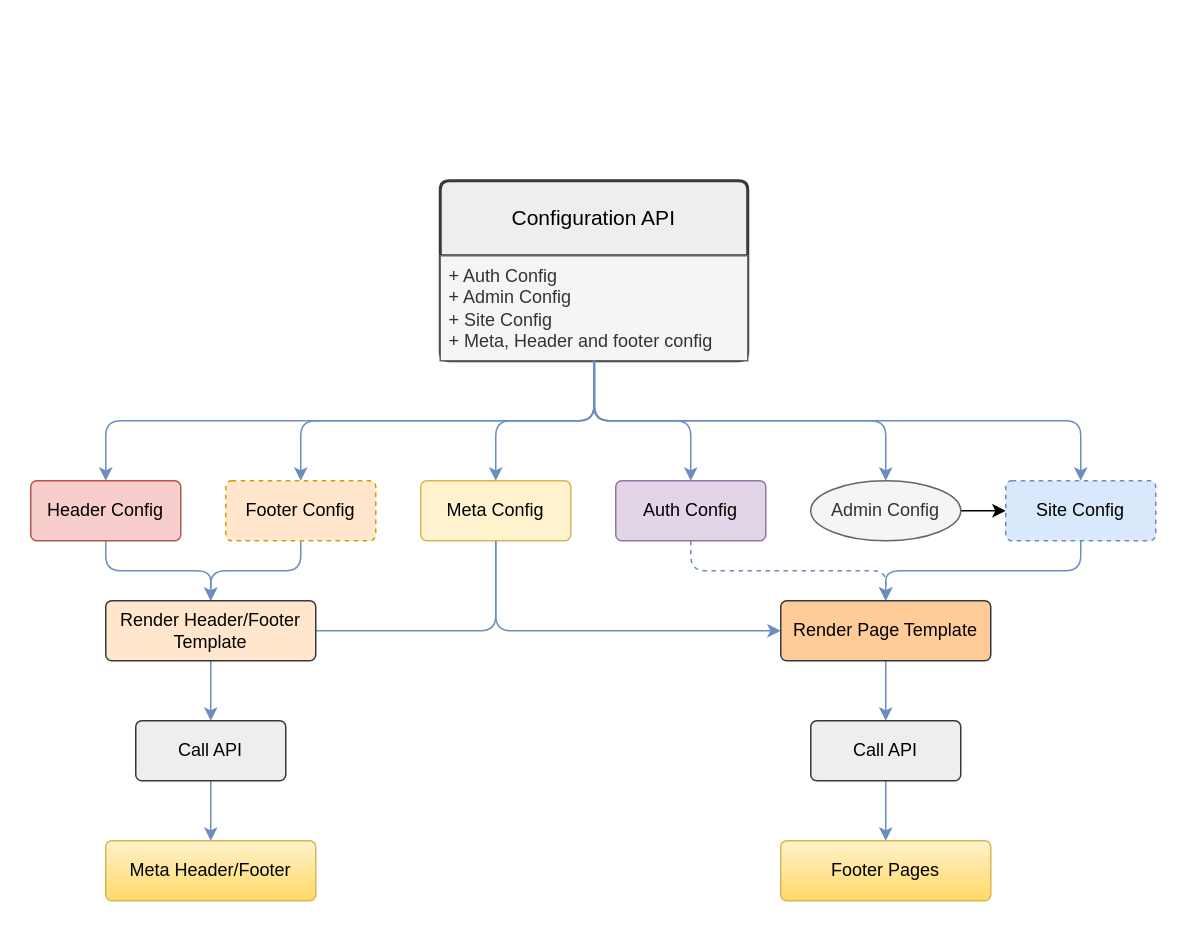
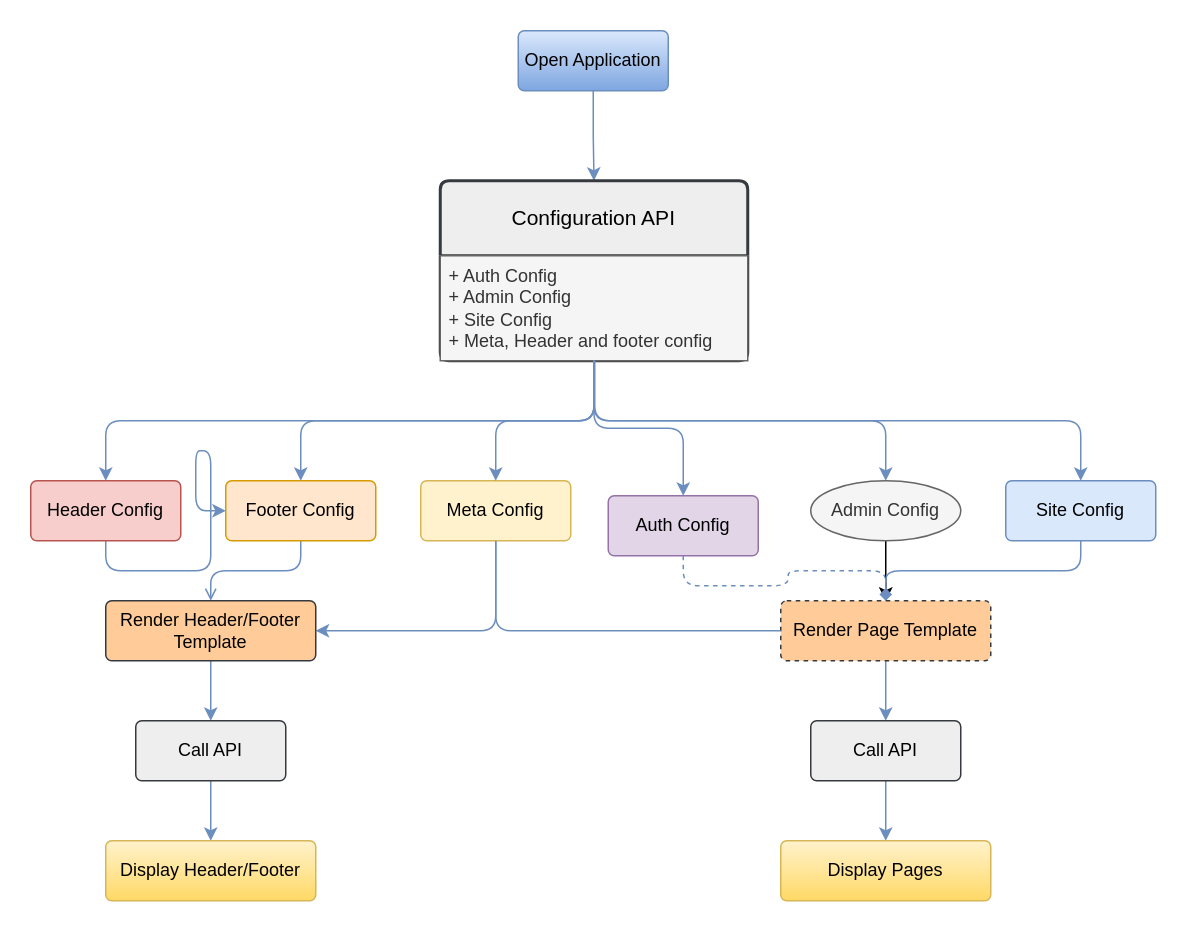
  <mxCell id="0" />
  <mxCell id="1" parent="0" />
+ <mxCell id="2" style="edgeStyle=orthogonalEdgeStyle;rounded=0;orthogonalLoop=1;jettySize=auto;html=1;entryX=0.5;entryY=0;entryDx=0;entryDy=0;fillColor=#dae8fc;strokeColor=#6c8ebf;" edge="1" parent="1" source="3" target="4"><mxGeometry relative="1" as="geometry" /></mxCell>
+ <mxCell id="3" value="Open Application" style="rounded=1;arcSize=10;whiteSpace=wrap;html=1;align=center;fillColor=#dae8fc;gradientColor=#7ea6e0;strokeColor=#6c8ebf;" vertex="1" parent="1"><mxGeometry x="345" y="20" width="100" height="40" as="geometry" /></mxCell>
  <mxCell id="4" value="&lt;span style=&quot;text-wrap: nowrap;&quot;&gt;Configuration API&lt;/span&gt;" style="swimlane;childLayout=stackLayout;horizontal=1;startSize=50;horizontalStack=0;rounded=1;fontSize=14;fontStyle=0;strokeWidth=2;resizeParent=0;resizeLast=1;shadow=0;dashed=0;align=center;arcSize=4;whiteSpace=wrap;html=1;fillColor=#eeeeee;strokeColor=#36393d;" vertex="1" parent="1"><mxGeometry x="293" y="120" width="205" height="120" as="geometry" /></mxCell>
  <mxCell id="5" value="+ Auth Config&lt;br&gt;+ Admin Config&lt;br&gt;+ Site Config&lt;div&gt;+ Meta, Header and footer config&lt;/div&gt;" style="align=left;strokeColor=#666666;fillColor=#f5f5f5;spacingLeft=4;fontSize=12;verticalAlign=top;resizable=0;rotatable=0;part=1;html=1;fontColor=#333333;" vertex="1" parent="4"><mxGeometry y="50" width="205" height="70" as="geometry" /></mxCell>
- <mxCell id="6" style="edgeStyle=orthogonalEdgeStyle;rounded=1;orthogonalLoop=1;jettySize=auto;html=1;entryX=1;entryY=0.5;entryDx=0;entryDy=0;exitX=0.5;exitY=1;exitDx=0;exitDy=0;curved=0;fillColor=#dae8fc;strokeColor=#6c8ebf;endArrow=none;" edge="1" parent="1" source="7" target="25"><mxGeometry relative="1" as="geometry" /></mxCell>
+ <mxCell id="6" style="edgeStyle=orthogonalEdgeStyle;rounded=1;orthogonalLoop=1;jettySize=auto;html=1;entryX=1;entryY=0.5;entryDx=0;entryDy=0;exitX=0.5;exitY=1;exitDx=0;exitDy=0;curved=0;fillColor=#dae8fc;strokeColor=#6c8ebf;" edge="1" parent="1" source="7" target="25"><mxGeometry relative="1" as="geometry" /></mxCell>
  <mxCell id="7" value="Meta Config" style="rounded=1;arcSize=10;whiteSpace=wrap;html=1;align=center;fillColor=#fff2cc;strokeColor=#d6b656;" vertex="1" parent="1"><mxGeometry x="280" y="320" width="100" height="40" as="geometry" /></mxCell>
  <mxCell id="8" value="" style="edgeStyle=orthogonalEdgeStyle;rounded=1;orthogonalLoop=1;jettySize=auto;html=1;curved=0;fillColor=#dae8fc;strokeColor=#6c8ebf;endArrow=open;" edge="1" parent="1" source="9" target="25"><mxGeometry relative="1" as="geometry" /></mxCell>
- <mxCell id="9" value="Footer&amp;nbsp;&lt;span style=&quot;background-color: initial;&quot;&gt;Config&lt;/span&gt;" style="rounded=1;arcSize=10;whiteSpace=wrap;html=1;align=center;fillColor=#ffe6cc;strokeColor=#d79b00;dashed=1;" vertex="1" parent="1"><mxGeometry x="150" y="320" width="100" height="40" as="geometry" /></mxCell>
+ <mxCell id="9" value="Footer&amp;nbsp;&lt;span style=&quot;background-color: initial;&quot;&gt;Config&lt;/span&gt;" style="rounded=1;arcSize=10;whiteSpace=wrap;html=1;align=center;fillColor=#ffe6cc;strokeColor=#d79b00;" vertex="1" parent="1"><mxGeometry x="150" y="320" width="100" height="40" as="geometry" /></mxCell>
  <mxCell id="10" style="edgeStyle=orthogonalEdgeStyle;rounded=1;orthogonalLoop=1;jettySize=auto;html=1;exitX=0.5;exitY=1;exitDx=0;exitDy=0;curved=0;fillColor=#dae8fc;strokeColor=#6c8ebf;dashed=1;" edge="1" parent="1" source="11" target="27"><mxGeometry relative="1" as="geometry" /></mxCell>
- <mxCell id="11" value="Auth Config" style="rounded=1;arcSize=10;whiteSpace=wrap;html=1;align=center;fillColor=#e1d5e7;strokeColor=#9673a6;" vertex="1" parent="1"><mxGeometry x="410" y="320" width="100" height="40" as="geometry" /></mxCell>
- <mxCell id="12" value="" style="edgeStyle=orthogonalEdgeStyle;rounded=0;orthogonalLoop=1;jettySize=auto;html=1;" edge="1" parent="1" source="13" target="17"><mxGeometry relative="1" as="geometry" /></mxCell>
+ <mxCell id="11" value="Auth Config" style="rounded=1;arcSize=10;whiteSpace=wrap;html=1;align=center;fillColor=#e1d5e7;strokeColor=#9673a6;" vertex="1" parent="1"><mxGeometry x="405" y="330" width="100" height="40" as="geometry" /></mxCell>
+ <mxCell id="12" value="" style="edgeStyle=orthogonalEdgeStyle;rounded=0;orthogonalLoop=1;jettySize=auto;html=1;" edge="1" parent="1" source="13" target="27"><mxGeometry relative="1" as="geometry" /></mxCell>
  <mxCell id="13" value="Admin Config" style="ellipse;arcSize=10;whiteSpace=wrap;html=1;align=center;fillColor=#f5f5f5;strokeColor=#666666;fontColor=#333333;" vertex="1" parent="1"><mxGeometry x="540" y="320" width="100" height="40" as="geometry" /></mxCell>
- <mxCell id="14" style="edgeStyle=orthogonalEdgeStyle;rounded=1;orthogonalLoop=1;jettySize=auto;html=1;exitX=0.5;exitY=1;exitDx=0;exitDy=0;curved=0;fillColor=#dae8fc;strokeColor=#6c8ebf;" edge="1" parent="1" source="15" target="25"><mxGeometry relative="1" as="geometry" /></mxCell>
+ <mxCell id="14" style="edgeStyle=orthogonalEdgeStyle;rounded=1;orthogonalLoop=1;jettySize=auto;html=1;exitX=0.5;exitY=1;exitDx=0;exitDy=0;curved=0;fillColor=#dae8fc;strokeColor=#6c8ebf;" edge="1" parent="1" source="15" target="9"><mxGeometry relative="1" as="geometry" /></mxCell>
  <mxCell id="15" value="Header Config" style="rounded=1;arcSize=10;whiteSpace=wrap;html=1;align=center;fillColor=#f8cecc;strokeColor=#b85450;" vertex="1" parent="1"><mxGeometry x="20" y="320" width="100" height="40" as="geometry" /></mxCell>
- <mxCell id="16" style="edgeStyle=orthogonalEdgeStyle;rounded=1;orthogonalLoop=1;jettySize=auto;html=1;exitX=0.5;exitY=1;exitDx=0;exitDy=0;curved=0;fillColor=#dae8fc;strokeColor=#6c8ebf;" edge="1" parent="1" source="17" target="27"><mxGeometry relative="1" as="geometry" /></mxCell>
- <mxCell id="17" value="Site Config" style="rounded=1;arcSize=10;whiteSpace=wrap;html=1;align=center;fillColor=#dae8fc;strokeColor=#6c8ebf;dashed=1;" vertex="1" parent="1"><mxGeometry x="670" y="320" width="100" height="40" as="geometry" /></mxCell>
+ <mxCell id="16" style="edgeStyle=orthogonalEdgeStyle;rounded=1;orthogonalLoop=1;jettySize=auto;html=1;exitX=0.5;exitY=1;exitDx=0;exitDy=0;curved=0;fillColor=#dae8fc;strokeColor=#6c8ebf;endArrow=diamond;" edge="1" parent="1" source="17" target="27"><mxGeometry relative="1" as="geometry" /></mxCell>
+ <mxCell id="17" value="Site Config" style="rounded=1;arcSize=10;whiteSpace=wrap;html=1;align=center;fillColor=#dae8fc;strokeColor=#6c8ebf;" vertex="1" parent="1"><mxGeometry x="670" y="320" width="100" height="40" as="geometry" /></mxCell>
  <mxCell id="18" style="edgeStyle=orthogonalEdgeStyle;rounded=1;orthogonalLoop=1;jettySize=auto;html=1;entryX=0.5;entryY=0;entryDx=0;entryDy=0;curved=0;fillColor=#dae8fc;strokeColor=#6c8ebf;" edge="1" parent="1" source="5" target="11"><mxGeometry relative="1" as="geometry" /></mxCell>
  <mxCell id="19" style="edgeStyle=orthogonalEdgeStyle;rounded=1;orthogonalLoop=1;jettySize=auto;html=1;entryX=0.5;entryY=0;entryDx=0;entryDy=0;curved=0;fillColor=#dae8fc;strokeColor=#6c8ebf;" edge="1" parent="1" source="5" target="7"><mxGeometry relative="1" as="geometry" /></mxCell>
  <mxCell id="20" style="edgeStyle=orthogonalEdgeStyle;rounded=1;orthogonalLoop=1;jettySize=auto;html=1;entryX=0.5;entryY=0;entryDx=0;entryDy=0;curved=0;fillColor=#dae8fc;strokeColor=#6c8ebf;" edge="1" parent="1" target="13"><mxGeometry relative="1" as="geometry"><mxPoint x="396" y="240" as="sourcePoint" /><Array as="points"><mxPoint x="396" y="280" /><mxPoint x="590" y="280" /></Array></mxGeometry></mxCell>
  <mxCell id="21" style="edgeStyle=orthogonalEdgeStyle;rounded=1;orthogonalLoop=1;jettySize=auto;html=1;exitX=0.5;exitY=1;exitDx=0;exitDy=0;curved=0;fillColor=#dae8fc;strokeColor=#6c8ebf;" edge="1" parent="1" source="5" target="17"><mxGeometry relative="1" as="geometry" /></mxCell>
  <mxCell id="22" style="edgeStyle=orthogonalEdgeStyle;rounded=1;orthogonalLoop=1;jettySize=auto;html=1;entryX=0.5;entryY=0;entryDx=0;entryDy=0;exitX=0.5;exitY=1;exitDx=0;exitDy=0;curved=0;fillColor=#dae8fc;strokeColor=#6c8ebf;" edge="1" parent="1" source="5" target="9"><mxGeometry relative="1" as="geometry" /></mxCell>
  <mxCell id="23" style="edgeStyle=orthogonalEdgeStyle;rounded=1;orthogonalLoop=1;jettySize=auto;html=1;curved=0;fillColor=#dae8fc;strokeColor=#6c8ebf;" edge="1" parent="1" source="5" target="15"><mxGeometry relative="1" as="geometry"><Array as="points"><mxPoint x="396" y="280" /><mxPoint x="70" y="280" /></Array></mxGeometry></mxCell>
  <mxCell id="24" value="" style="edgeStyle=orthogonalEdgeStyle;rounded=0;orthogonalLoop=1;jettySize=auto;html=1;fillColor=#dae8fc;strokeColor=#6c8ebf;" edge="1" parent="1" source="25" target="30"><mxGeometry relative="1" as="geometry" /></mxCell>
- <mxCell id="25" value="Render Header/Footer Template" style="rounded=1;arcSize=10;whiteSpace=wrap;html=1;align=center;fillColor=#ffe6cc;strokeColor=#36393d;" vertex="1" parent="1"><mxGeometry x="70" y="400" width="140" height="40" as="geometry" /></mxCell>
+ <mxCell id="25" value="Render Header/Footer Template" style="rounded=1;arcSize=10;whiteSpace=wrap;html=1;align=center;fillColor=#ffcc99;strokeColor=#36393d;" vertex="1" parent="1"><mxGeometry x="70" y="400" width="140" height="40" as="geometry" /></mxCell>
  <mxCell id="26" value="" style="edgeStyle=orthogonalEdgeStyle;rounded=0;orthogonalLoop=1;jettySize=auto;html=1;fillColor=#dae8fc;strokeColor=#6c8ebf;" edge="1" parent="1" source="27" target="33"><mxGeometry relative="1" as="geometry" /></mxCell>
- <mxCell id="27" value="Render Page Template" style="rounded=1;arcSize=10;whiteSpace=wrap;html=1;align=center;fillColor=#ffcc99;strokeColor=#36393d;" vertex="1" parent="1"><mxGeometry x="520" y="400" width="140" height="40" as="geometry" /></mxCell>
- <mxCell id="28" style="edgeStyle=orthogonalEdgeStyle;rounded=1;orthogonalLoop=1;jettySize=auto;html=1;exitX=0.5;exitY=1;exitDx=0;exitDy=0;curved=0;fillColor=#dae8fc;strokeColor=#6c8ebf;" edge="1" parent="1" source="7" target="27"><mxGeometry relative="1" as="geometry"><Array as="points"><mxPoint x="330" y="420" /></Array></mxGeometry></mxCell>
+ <mxCell id="27" value="Render Page Template" style="rounded=1;arcSize=10;whiteSpace=wrap;html=1;align=center;fillColor=#ffcc99;strokeColor=#36393d;dashed=1;" vertex="1" parent="1"><mxGeometry x="520" y="400" width="140" height="40" as="geometry" /></mxCell>
+ <mxCell id="28" style="edgeStyle=orthogonalEdgeStyle;rounded=1;orthogonalLoop=1;jettySize=auto;html=1;exitX=0.5;exitY=1;exitDx=0;exitDy=0;curved=0;fillColor=#dae8fc;strokeColor=#6c8ebf;endArrow=none;" edge="1" parent="1" source="7" target="27"><mxGeometry relative="1" as="geometry"><Array as="points"><mxPoint x="330" y="420" /></Array></mxGeometry></mxCell>
  <mxCell id="29" value="" style="edgeStyle=orthogonalEdgeStyle;rounded=0;orthogonalLoop=1;jettySize=auto;html=1;fillColor=#dae8fc;strokeColor=#6c8ebf;" edge="1" parent="1" source="30" target="31"><mxGeometry relative="1" as="geometry" /></mxCell>
  <mxCell id="30" value="Call API" style="rounded=1;arcSize=10;whiteSpace=wrap;html=1;align=center;fillColor=#eeeeee;strokeColor=#36393d;" vertex="1" parent="1"><mxGeometry x="90" y="480" width="100" height="40" as="geometry" /></mxCell>
- <mxCell id="31" value="Meta Header/Footer" style="rounded=1;arcSize=10;whiteSpace=wrap;html=1;align=center;fillColor=#fff2cc;gradientColor=#ffd966;strokeColor=#d6b656;" vertex="1" parent="1"><mxGeometry x="70" y="560" width="140" height="40" as="geometry" /></mxCell>
+ <mxCell id="31" value="Display Header/Footer" style="rounded=1;arcSize=10;whiteSpace=wrap;html=1;align=center;fillColor=#fff2cc;gradientColor=#ffd966;strokeColor=#d6b656;" vertex="1" parent="1"><mxGeometry x="70" y="560" width="140" height="40" as="geometry" /></mxCell>
  <mxCell id="32" value="" style="edgeStyle=orthogonalEdgeStyle;rounded=0;orthogonalLoop=1;jettySize=auto;html=1;fillColor=#dae8fc;strokeColor=#6c8ebf;" edge="1" parent="1" source="33" target="34"><mxGeometry relative="1" as="geometry" /></mxCell>
  <mxCell id="33" value="Call API" style="rounded=1;arcSize=10;whiteSpace=wrap;html=1;align=center;fillColor=#eeeeee;strokeColor=#36393d;" vertex="1" parent="1"><mxGeometry x="540" y="480" width="100" height="40" as="geometry" /></mxCell>
- <mxCell id="34" value="Footer Pages" style="rounded=1;arcSize=10;whiteSpace=wrap;html=1;align=center;fillColor=#fff2cc;gradientColor=#ffd966;strokeColor=#d6b656;" vertex="1" parent="1"><mxGeometry x="520" y="560" width="140" height="40" as="geometry" /></mxCell>
+ <mxCell id="34" value="Display Pages" style="rounded=1;arcSize=10;whiteSpace=wrap;html=1;align=center;fillColor=#fff2cc;gradientColor=#ffd966;strokeColor=#d6b656;" vertex="1" parent="1"><mxGeometry x="520" y="560" width="140" height="40" as="geometry" /></mxCell>
